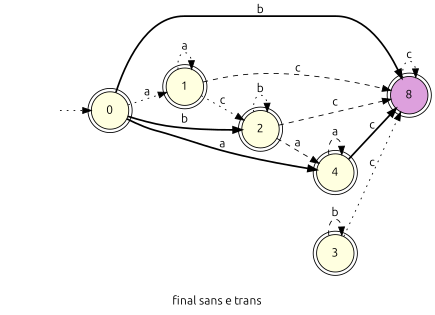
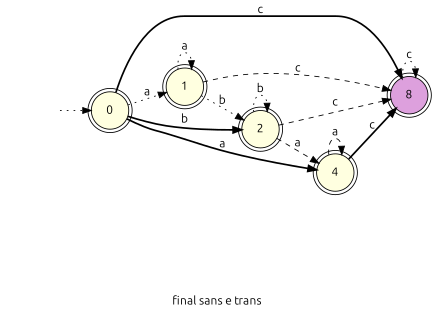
  digraph {
    fontname=Ubuntu
    label="final sans e trans"
    rankdir=LR
    node [fillcolor=lightyellow fontname=Ubuntu shape=doublecircle style=filled]
    edge [fontname=Ubuntu style=dotted]
    0
    1
    2
    4
    n5 [fillcolor=plum label=8]
-   3
    __I__ [shape=circle style=invis width=0 fillcolor=""]
    0 -> 1 [label=a]
    0 -> 2 [label=b style=bold]
    0 -> 4 [label=a style=bold]
-   0 -> n5 [label=b style=bold]
+   0 -> n5 [label=c style=bold]
    1 -> 1 [label=a]
-   1 -> 2 [label=c]
+   1 -> 2 [label=b]
    1 -> n5 [label=c style=dashed]
    2 -> 2 [label=b]
    2 -> 4 [label=a style=dashed]
    2 -> n5 [label=c style=dashed]
    4 -> 4 [label=a style=dashed]
    4 -> n5 [label=c style=bold]
    n5 -> n5 [label=c]
-   3 -> n5 [label=c]
-   3 -> 3 [label=b style=dashed]
    __I__ -> 0
  }
